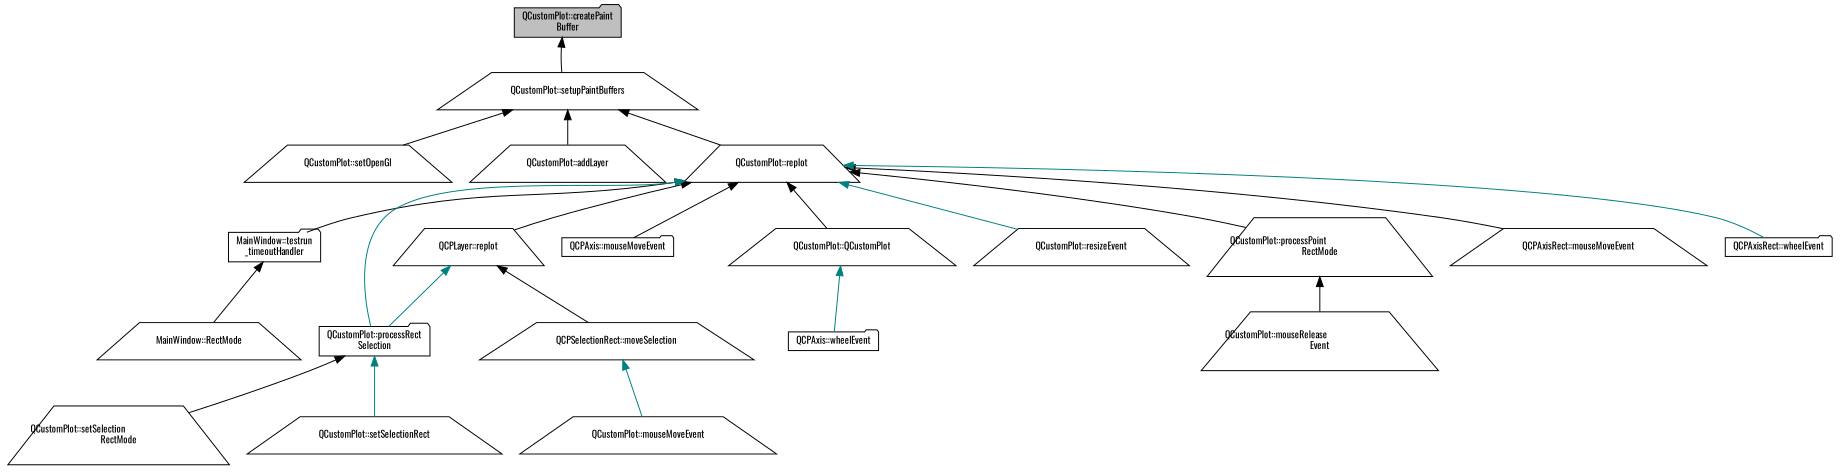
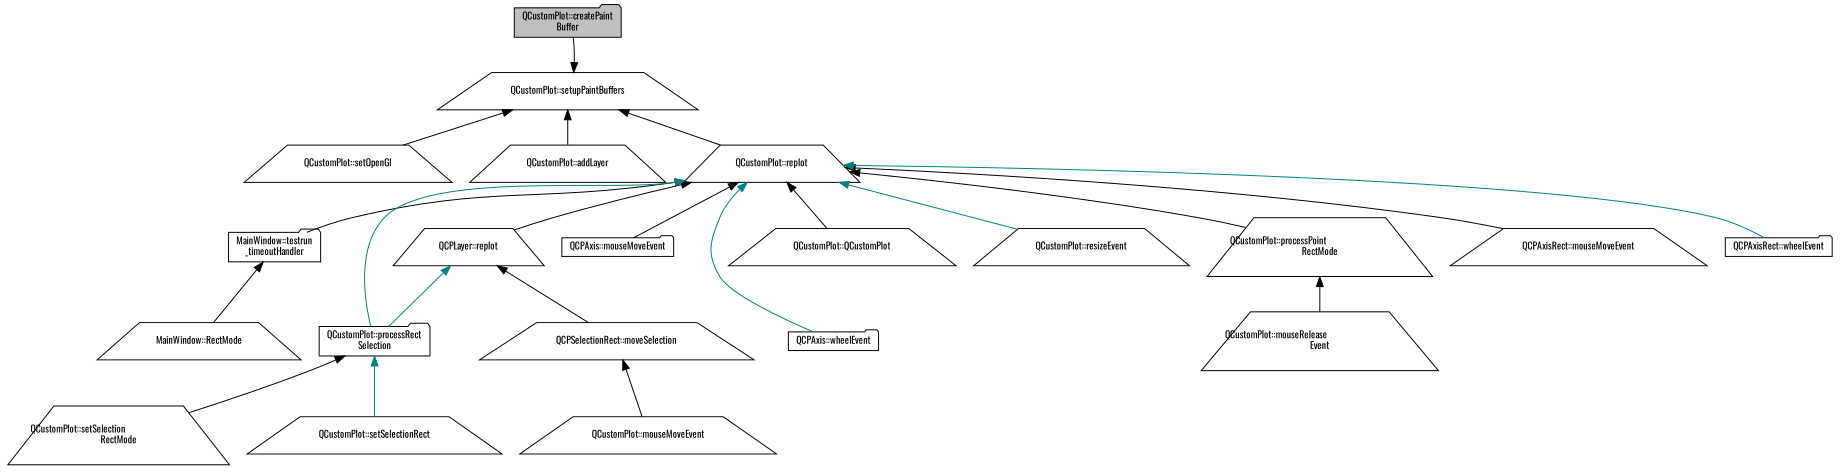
  digraph {
    fontname=Oswald
    rankdir=TB
    node [color=black fillcolor=white fontname=Oswald fontsize=10 shape=trapezium style=filled]
    edge [color=black dir=back fontname=Oswald fontsize=10 labelfontname=Helvetica labelfontsize=10 style=solid]
    n1 [fillcolor=grey75 fontcolor=black height=0.2 label="QCustomPlot::createPaint\lBuffer" shape=folder width=0.4]
    n2 [height=0.2 label="QCustomPlot::setupPaintBuffers" width=0.4]
    n3 [height=0.2 label="QCustomPlot::setOpenGl" width=0.4]
    n4 [height=0.2 label="QCustomPlot::addLayer" width=0.4]
    n5 [height=0.2 label="QCustomPlot::replot" width=0.4]
    n6 [height=0.2 label="MainWindow::testrun\l_timeoutHandler" shape=folder width=0.4]
    n7 [height=0.2 label="QCPLayer::replot" width=0.4]
    n8 [height=0.2 label="QCustomPlot::processRect\lSelection" shape=folder width=0.4]
    n9 [height=0.2 label="QCPAxis::mouseMoveEvent" shape=folder width=0.4]
    n10 [height=0.2 label="QCPAxis::wheelEvent" shape=folder width=0.4]
    n11 [height=0.2 label="QCustomPlot::QCustomPlot" width=0.4]
    n12 [height=0.2 label="QCustomPlot::resizeEvent" width=0.4]
    n13 [height=0.2 label="QCustomPlot::processPoint\lRectMode" width=0.4]
    n14 [height=0.2 label="QCPAxisRect::mouseMoveEvent" width=0.4]
    n15 [height=0.2 label="QCPAxisRect::wheelEvent" shape=folder width=0.4]
    n16 [height=0.2 label="MainWindow::RectMode" width=0.4]
    n17 [height=0.2 label="QCPSelectionRect::moveSelection" width=0.4]
    n18 [height=0.2 label="QCustomPlot::setSelection\lRectMode" width=0.4]
    n19 [height=0.2 label="QCustomPlot::setSelectionRect" width=0.4]
    n20 [height=0.2 label="QCustomPlot::mouseRelease\lEvent" width=0.4]
    n21 [height=0.2 label="QCustomPlot::mouseMoveEvent" width=0.4]
-   n1 -> n2
+   n2 -> n1
    n2 -> n3
    n2 -> n4
    n2 -> n5
    n5 -> n6
    n5 -> n7
    n5 -> n8 [color=teal]
    n5 -> n9
-   n11 -> n10 [color=teal]
+   n5 -> n10 [color=teal]
    n5 -> n11
    n5 -> n12 [color=teal]
    n5 -> n13
    n5 -> n14
    n5 -> n15 [color=teal]
    n6 -> n16
    n7 -> n8 [color=teal]
    n7 -> n17
    n8 -> n18
    n8 -> n19 [color=teal]
    n13 -> n20
-   n17 -> n21 [color=teal]
+   n17 -> n21
  }
